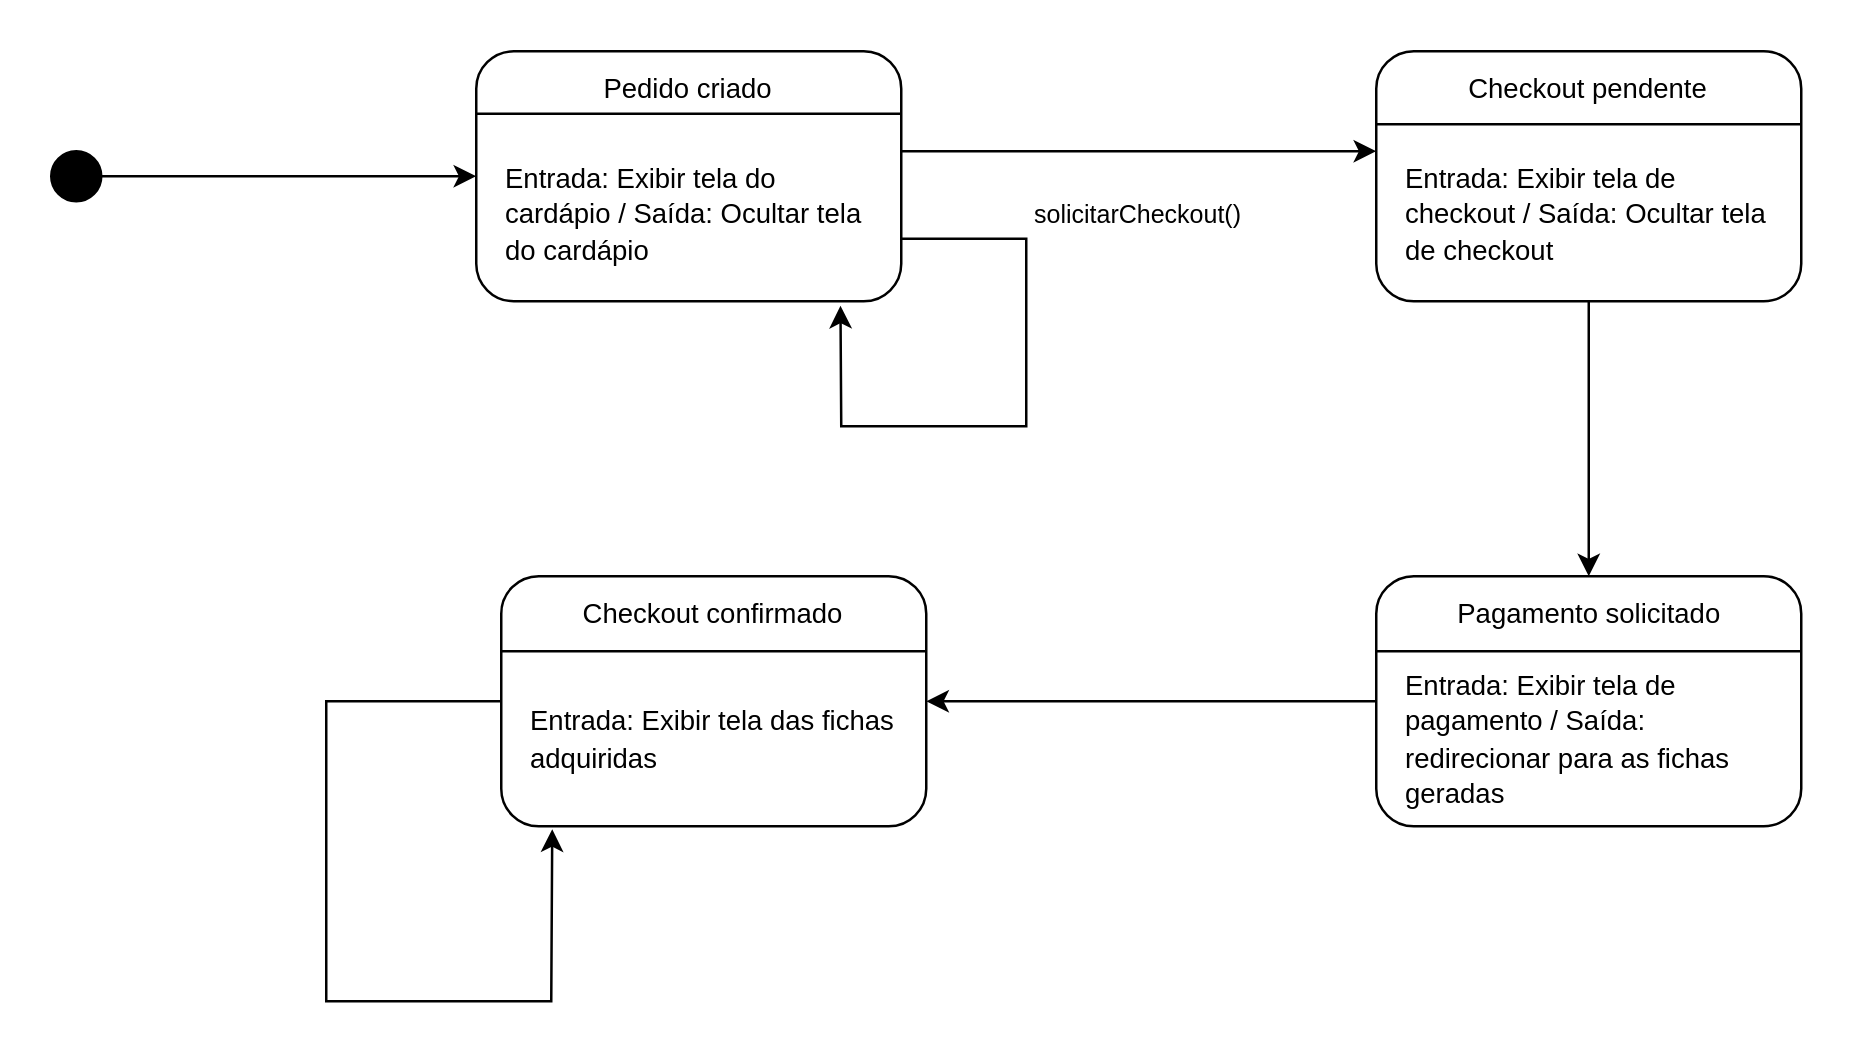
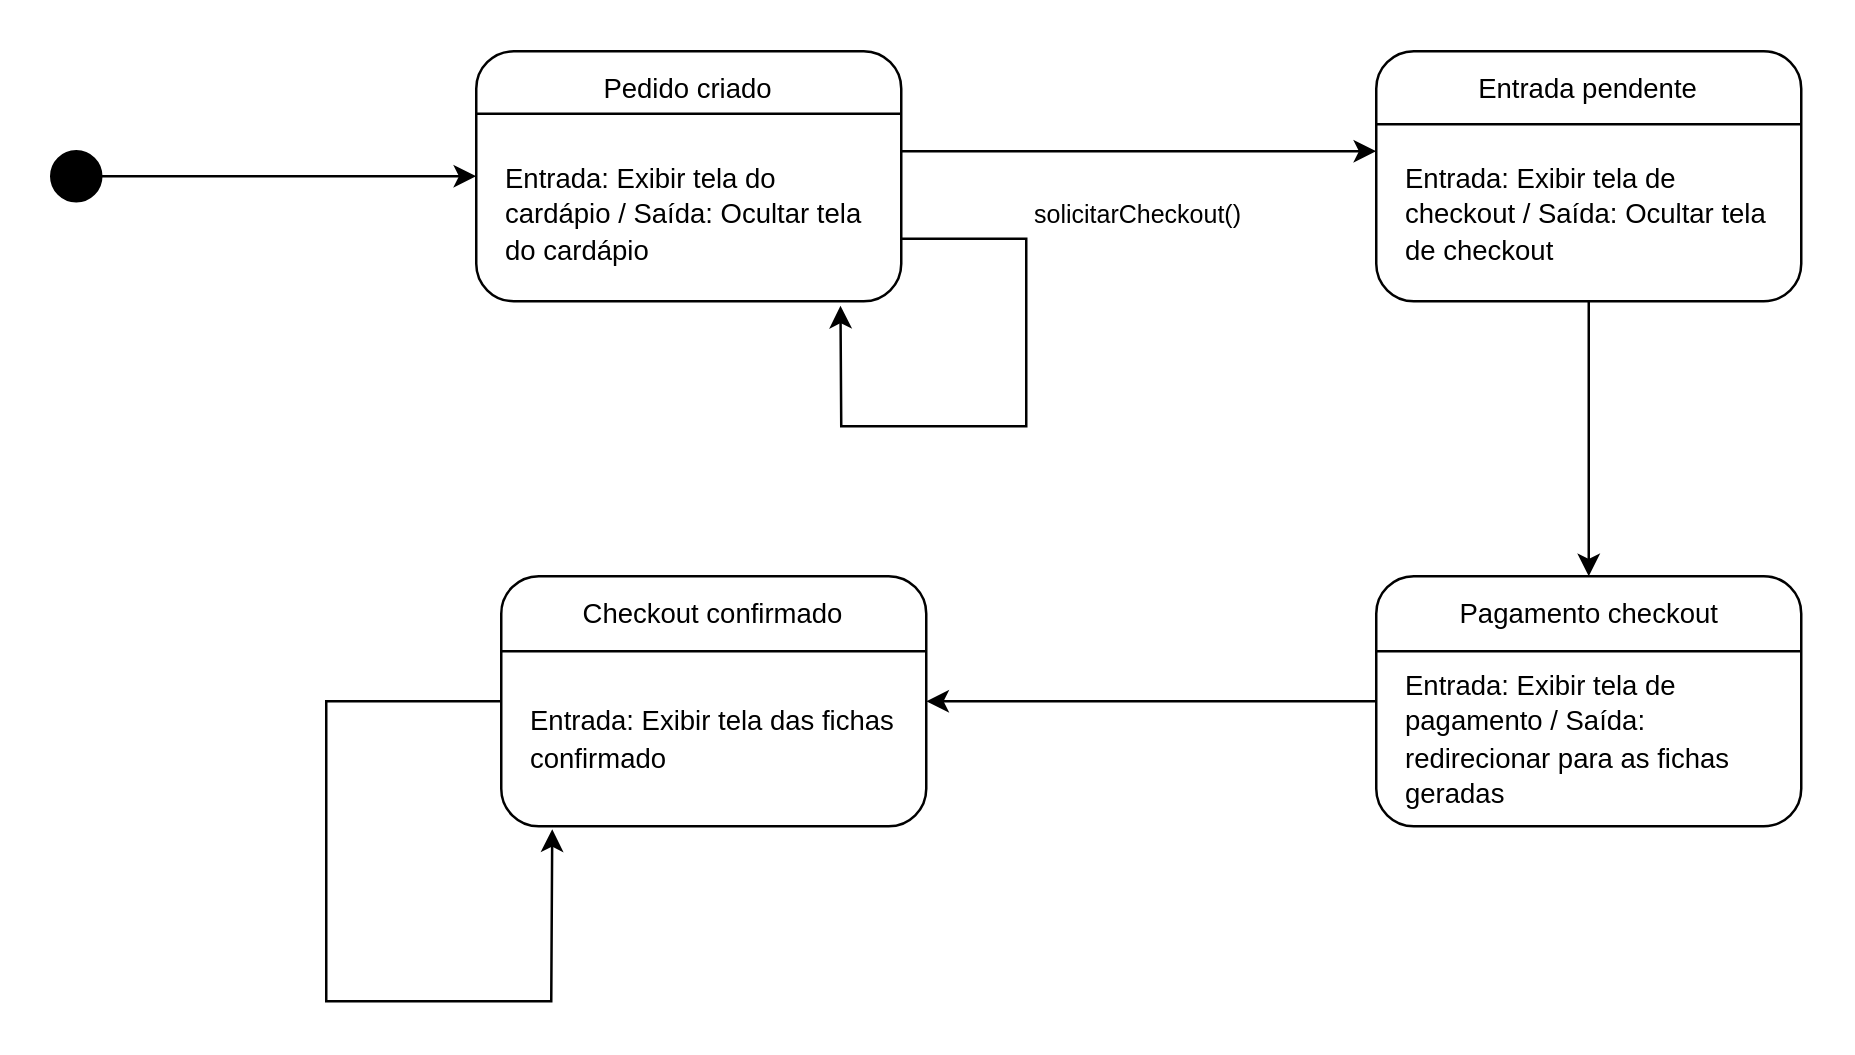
  <mxCell id="0" />
  <mxCell id="1" parent="0" />
  <mxCell id="2" value="" style="ellipse;whiteSpace=wrap;html=1;aspect=fixed;fillColor=#000000;" vertex="1" parent="1"><mxGeometry x="20" y="60" width="20" height="20" as="geometry" /></mxCell>
  <mxCell id="3" value="" style="rounded=1;whiteSpace=wrap;html=1;" vertex="1" parent="1"><mxGeometry x="190" y="20" width="170" height="100" as="geometry" /></mxCell>
  <mxCell id="4" value="" style="endArrow=none;html=1;rounded=0;exitX=0;exitY=0.25;exitDx=0;exitDy=0;entryX=1;entryY=0.25;entryDx=0;entryDy=0;" edge="1" parent="1" source="3" target="3"><mxGeometry width="50" height="50" relative="1" as="geometry"><mxPoint x="430" y="270" as="sourcePoint" /><mxPoint x="480" y="220" as="targetPoint" /></mxGeometry></mxCell>
  <mxCell id="5" value="&lt;font style=&quot;font-size: 11px;&quot;&gt;Pedido criado&lt;/font&gt;" style="text;html=1;align=center;verticalAlign=middle;whiteSpace=wrap;rounded=0;" vertex="1" parent="1"><mxGeometry x="225" y="30" width="100" height="10" as="geometry" /></mxCell>
  <mxCell id="6" value="&lt;span style=&quot;font-size: 11px;&quot;&gt;Entrada: Exibir tela do cardápio / Saída: Ocultar tela do cardápio&lt;/span&gt;" style="text;html=1;align=left;verticalAlign=middle;whiteSpace=wrap;rounded=0;" vertex="1" parent="1"><mxGeometry x="200" y="60" width="150" height="50" as="geometry" /></mxCell>
  <mxCell id="7" value="" style="endArrow=classic;html=1;rounded=0;exitX=1;exitY=0.5;exitDx=0;exitDy=0;entryX=0;entryY=0.5;entryDx=0;entryDy=0;" edge="1" parent="1" source="2" target="3"><mxGeometry width="50" height="50" relative="1" as="geometry"><mxPoint x="40" y="160" as="sourcePoint" /><mxPoint x="90" y="110" as="targetPoint" /></mxGeometry></mxCell>
  <mxCell id="8" value="" style="endArrow=classic;html=1;rounded=0;exitX=1;exitY=0.75;exitDx=0;exitDy=0;entryX=0.857;entryY=1.018;entryDx=0;entryDy=0;entryPerimeter=0;" edge="1" parent="1" source="3" target="3"><mxGeometry width="50" height="50" relative="1" as="geometry"><mxPoint x="420" y="110" as="sourcePoint" /><mxPoint x="320" y="170" as="targetPoint" /><Array as="points"><mxPoint x="410" y="95" /><mxPoint x="410" y="130" /><mxPoint x="410" y="170" /><mxPoint x="336" y="170" /></Array></mxGeometry></mxCell>
  <mxCell id="9" value="" style="rounded=1;whiteSpace=wrap;html=1;" vertex="1" parent="1"><mxGeometry x="550" y="20" width="170" height="100" as="geometry" /></mxCell>
  <mxCell id="10" value="&lt;span style=&quot;font-size: 11px;&quot;&gt;Entrada: Exibir tela de checkout / Saída: Ocultar tela de checkout&lt;/span&gt;" style="text;html=1;align=left;verticalAlign=middle;whiteSpace=wrap;rounded=0;" vertex="1" parent="1"><mxGeometry x="560" y="60" width="150" height="50" as="geometry" /></mxCell>
- <mxCell id="11" value="&lt;span style=&quot;font-size: 11px;&quot;&gt;Checkout pendente&lt;/span&gt;" style="text;html=1;align=center;verticalAlign=middle;whiteSpace=wrap;rounded=0;" vertex="1" parent="1"><mxGeometry x="585" y="30" width="100" height="10" as="geometry" /></mxCell>
+ <mxCell id="11" value="&lt;span style=&quot;font-size: 11px;&quot;&gt;Entrada pendente&lt;/span&gt;" style="text;html=1;align=center;verticalAlign=middle;whiteSpace=wrap;rounded=0;" vertex="1" parent="1"><mxGeometry x="585" y="30" width="100" height="10" as="geometry" /></mxCell>
  <mxCell id="12" value="" style="endArrow=none;html=1;rounded=0;exitX=0;exitY=0.25;exitDx=0;exitDy=0;entryX=1;entryY=0.25;entryDx=0;entryDy=0;" edge="1" parent="1"><mxGeometry width="50" height="50" relative="1" as="geometry"><mxPoint x="550" y="49.17" as="sourcePoint" /><mxPoint x="720" y="49.17" as="targetPoint" /></mxGeometry></mxCell>
  <mxCell id="13" value="" style="endArrow=classic;html=1;rounded=0;exitX=1;exitY=0.5;exitDx=0;exitDy=0;entryX=0;entryY=0.4;entryDx=0;entryDy=0;entryPerimeter=0;" edge="1" parent="1" target="9"><mxGeometry width="50" height="50" relative="1" as="geometry"><mxPoint x="360" y="60" as="sourcePoint" /><mxPoint x="510" y="60" as="targetPoint" /></mxGeometry></mxCell>
  <mxCell id="14" value="&lt;span style=&quot;font-size: 10px;&quot;&gt;solicitarCheckout()&lt;/span&gt;" style="text;html=1;align=center;verticalAlign=middle;whiteSpace=wrap;rounded=0;" vertex="1" parent="1"><mxGeometry x="405" y="75" width="100" height="20" as="geometry" /></mxCell>
  <mxCell id="15" value="" style="rounded=1;whiteSpace=wrap;html=1;" vertex="1" parent="1"><mxGeometry x="550" y="230" width="170" height="100" as="geometry" /></mxCell>
  <mxCell id="16" value="&lt;span style=&quot;font-size: 11px;&quot;&gt;Entrada: Exibir tela de pagamento / Saída: redirecionar para as fichas geradas&lt;/span&gt;" style="text;html=1;align=left;verticalAlign=middle;whiteSpace=wrap;rounded=0;" vertex="1" parent="1"><mxGeometry x="560" y="270" width="150" height="50" as="geometry" /></mxCell>
- <mxCell id="17" value="&lt;span style=&quot;font-size: 11px;&quot;&gt;Pagamento solicitado&lt;/span&gt;" style="text;html=1;align=center;verticalAlign=middle;whiteSpace=wrap;rounded=0;" vertex="1" parent="1"><mxGeometry x="577.5" y="240" width="115" height="10" as="geometry" /></mxCell>
+ <mxCell id="17" value="&lt;span style=&quot;font-size: 11px;&quot;&gt;Pagamento checkout&lt;/span&gt;" style="text;html=1;align=center;verticalAlign=middle;whiteSpace=wrap;rounded=0;" vertex="1" parent="1"><mxGeometry x="577.5" y="240" width="115" height="10" as="geometry" /></mxCell>
  <mxCell id="18" value="" style="endArrow=none;html=1;rounded=0;exitX=0;exitY=0.25;exitDx=0;exitDy=0;entryX=1;entryY=0.25;entryDx=0;entryDy=0;" edge="1" parent="1"><mxGeometry width="50" height="50" relative="1" as="geometry"><mxPoint x="550" y="260" as="sourcePoint" /><mxPoint x="720" y="260" as="targetPoint" /></mxGeometry></mxCell>
  <mxCell id="19" value="" style="endArrow=classic;html=1;rounded=0;exitX=0.5;exitY=1;exitDx=0;exitDy=0;entryX=0.5;entryY=0;entryDx=0;entryDy=0;" edge="1" parent="1" source="9" target="15"><mxGeometry width="50" height="50" relative="1" as="geometry"><mxPoint x="585" y="170" as="sourcePoint" /><mxPoint x="775" y="170" as="targetPoint" /></mxGeometry></mxCell>
  <mxCell id="20" value="" style="rounded=1;whiteSpace=wrap;html=1;" vertex="1" parent="1"><mxGeometry x="200" y="230" width="170" height="100" as="geometry" /></mxCell>
  <mxCell id="21" value="&lt;span style=&quot;font-size: 11px;&quot;&gt;Checkout confirmado&lt;/span&gt;" style="text;html=1;align=center;verticalAlign=middle;whiteSpace=wrap;rounded=0;" vertex="1" parent="1"><mxGeometry x="220" y="240" width="130" height="10" as="geometry" /></mxCell>
  <mxCell id="22" value="" style="endArrow=none;html=1;rounded=0;exitX=0;exitY=0.25;exitDx=0;exitDy=0;entryX=1;entryY=0.25;entryDx=0;entryDy=0;" edge="1" parent="1"><mxGeometry width="50" height="50" relative="1" as="geometry"><mxPoint x="200" y="260" as="sourcePoint" /><mxPoint x="370" y="260" as="targetPoint" /></mxGeometry></mxCell>
- <mxCell id="23" value="&lt;span style=&quot;font-size: 11px;&quot;&gt;Entrada: Exibir tela das fichas adquiridas&lt;/span&gt;" style="text;html=1;align=left;verticalAlign=middle;whiteSpace=wrap;rounded=0;" vertex="1" parent="1"><mxGeometry x="210" y="270" width="150" height="50" as="geometry" /></mxCell>
+ <mxCell id="23" value="&lt;span style=&quot;font-size: 11px;&quot;&gt;Entrada: Exibir tela das fichas confirmado&lt;/span&gt;" style="text;html=1;align=left;verticalAlign=middle;whiteSpace=wrap;rounded=0;" vertex="1" parent="1"><mxGeometry x="210" y="270" width="150" height="50" as="geometry" /></mxCell>
  <mxCell id="24" value="" style="endArrow=classic;html=1;rounded=0;exitX=0;exitY=0.5;exitDx=0;exitDy=0;entryX=1;entryY=0.5;entryDx=0;entryDy=0;" edge="1" parent="1" source="15" target="20"><mxGeometry width="50" height="50" relative="1" as="geometry"><mxPoint x="590" y="330" as="sourcePoint" /><mxPoint x="590" y="440" as="targetPoint" /></mxGeometry></mxCell>
  <mxCell id="25" value="" style="endArrow=classic;html=1;rounded=0;exitX=0;exitY=0.5;exitDx=0;exitDy=0;entryX=0.12;entryY=1.012;entryDx=0;entryDy=0;entryPerimeter=0;" edge="1" parent="1" source="20" target="20"><mxGeometry width="50" height="50" relative="1" as="geometry"><mxPoint x="400" y="280" as="sourcePoint" /><mxPoint x="200" y="410" as="targetPoint" /><Array as="points"><mxPoint x="130" y="280" /><mxPoint x="130" y="400" /><mxPoint x="220" y="400" /></Array></mxGeometry></mxCell>
